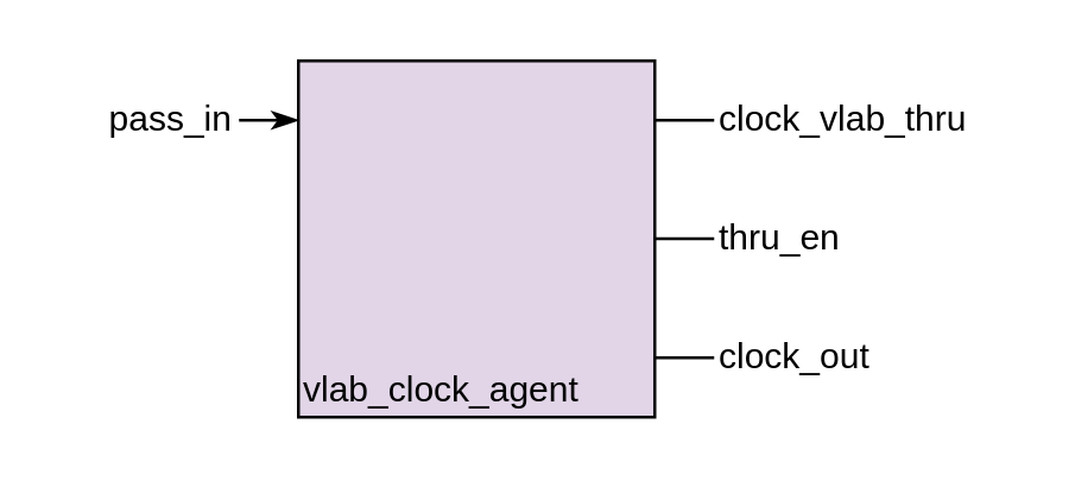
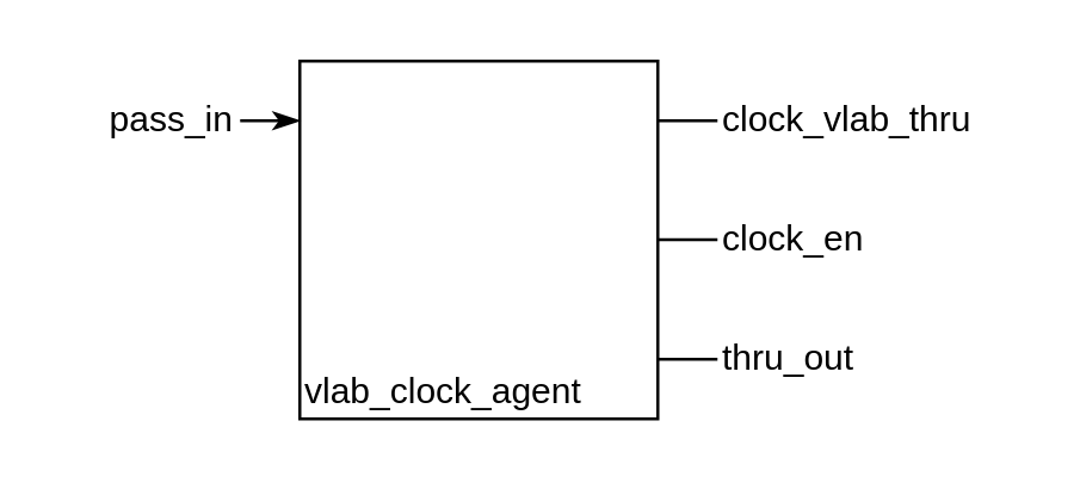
  <mxCell id="0" />
  <mxCell id="1" parent="0" />
- <mxCell id="2" value="&lt;div&gt;vlab_clock_agent&lt;/div&gt;" style="rounded=0;whiteSpace=wrap;html=1;align=left;verticalAlign=bottom;fillColor=#e1d5e7;" parent="1" vertex="1"><mxGeometry x="100" y="20" width="120" height="120" as="geometry" /></mxCell>
+ <mxCell id="2" value="&lt;div&gt;vlab_clock_agent&lt;/div&gt;" style="rounded=0;whiteSpace=wrap;html=1;align=left;verticalAlign=bottom;" parent="1" vertex="1"><mxGeometry x="100" y="20" width="120" height="120" as="geometry" /></mxCell>
  <mxCell id="3" value="" style="endArrow=none;html=1;rounded=0;entryX=1.001;entryY=0.167;entryDx=0;entryDy=0;entryPerimeter=0;snapToPoint=1;" parent="1" target="2" edge="1"><mxGeometry width="50" height="50" relative="1" as="geometry"><mxPoint x="240" y="40" as="sourcePoint" /><mxPoint x="190" y="140" as="targetPoint" /></mxGeometry></mxCell>
  <mxCell id="4" value="" style="endArrow=none;html=1;rounded=0;entryX=1.001;entryY=0.167;entryDx=0;entryDy=0;entryPerimeter=0;snapToPoint=1;" parent="1" edge="1"><mxGeometry width="50" height="50" relative="1" as="geometry"><mxPoint x="240" y="79.89" as="sourcePoint" /><mxPoint x="220" y="79.89" as="targetPoint" /></mxGeometry></mxCell>
  <mxCell id="5" value="" style="endArrow=none;html=1;rounded=0;entryX=1.001;entryY=0.167;entryDx=0;entryDy=0;entryPerimeter=0;snapToPoint=1;" parent="1" edge="1"><mxGeometry width="50" height="50" relative="1" as="geometry"><mxPoint x="240" y="120" as="sourcePoint" /><mxPoint x="220" y="120" as="targetPoint" /></mxGeometry></mxCell>
  <mxCell id="6" value="" style="endArrow=none;html=1;rounded=0;entryX=1.001;entryY=0.167;entryDx=0;entryDy=0;entryPerimeter=0;snapToPoint=1;endFill=0;startArrow=classicThin;startFill=1;" parent="1" edge="1"><mxGeometry width="50" height="50" relative="1" as="geometry"><mxPoint x="100" y="40" as="sourcePoint" /><mxPoint x="80" y="40" as="targetPoint" /></mxGeometry></mxCell>
  <mxCell id="7" value="pass_in" style="text;html=1;align=right;verticalAlign=middle;whiteSpace=wrap;rounded=0;" parent="1" vertex="1"><mxGeometry x="20" y="30" width="60" height="20" as="geometry" /></mxCell>
- <mxCell id="8" value="clock_out" style="text;html=1;align=left;verticalAlign=middle;whiteSpace=wrap;rounded=0;" parent="1" vertex="1"><mxGeometry x="240" y="110" width="60" height="20" as="geometry" /></mxCell>
- <mxCell id="9" value="thru_en" style="text;html=1;align=left;verticalAlign=middle;whiteSpace=wrap;rounded=0;" parent="1" vertex="1"><mxGeometry x="240" y="70" width="60" height="20" as="geometry" /></mxCell>
+ <mxCell id="8" value="thru_out" style="text;html=1;align=left;verticalAlign=middle;whiteSpace=wrap;rounded=0;" parent="1" vertex="1"><mxGeometry x="240" y="110" width="60" height="20" as="geometry" /></mxCell>
+ <mxCell id="9" value="clock_en" style="text;html=1;align=left;verticalAlign=middle;whiteSpace=wrap;rounded=0;" parent="1" vertex="1"><mxGeometry x="240" y="70" width="60" height="20" as="geometry" /></mxCell>
  <mxCell id="10" value="clock_vlab_thru" style="text;html=1;align=left;verticalAlign=middle;whiteSpace=wrap;rounded=0;" parent="1" vertex="1"><mxGeometry x="240" y="30" width="100" height="20" as="geometry" /></mxCell>
